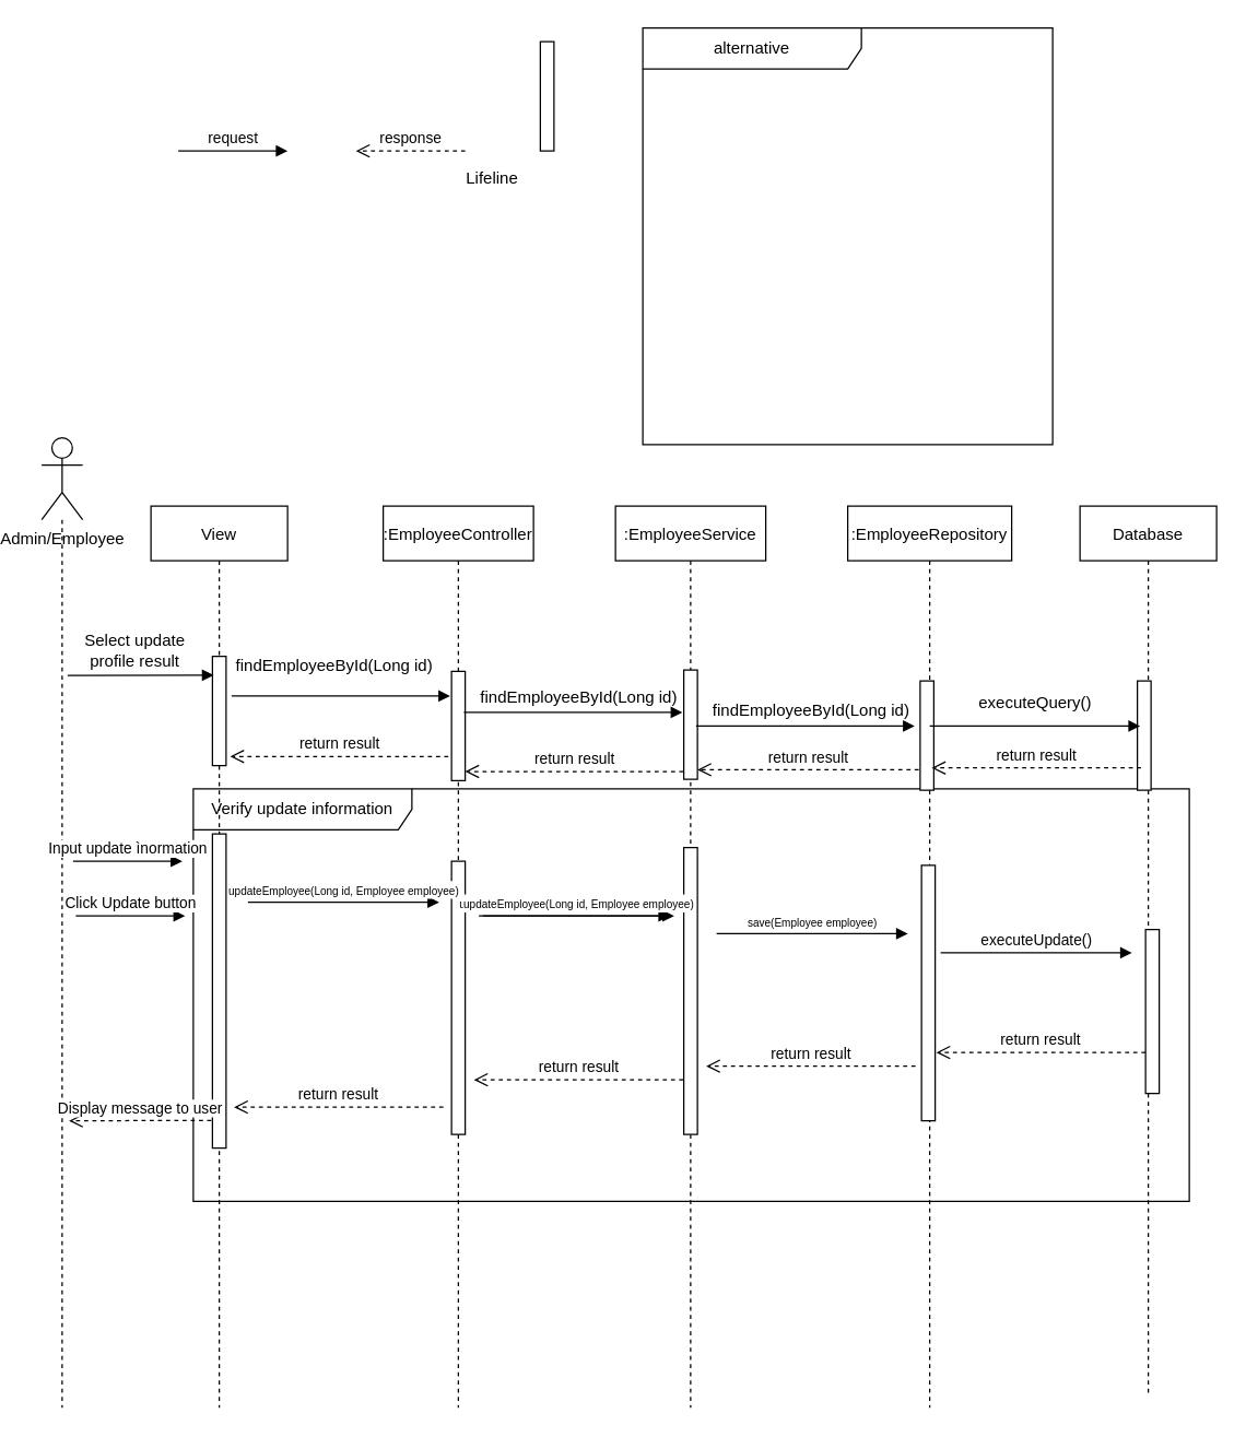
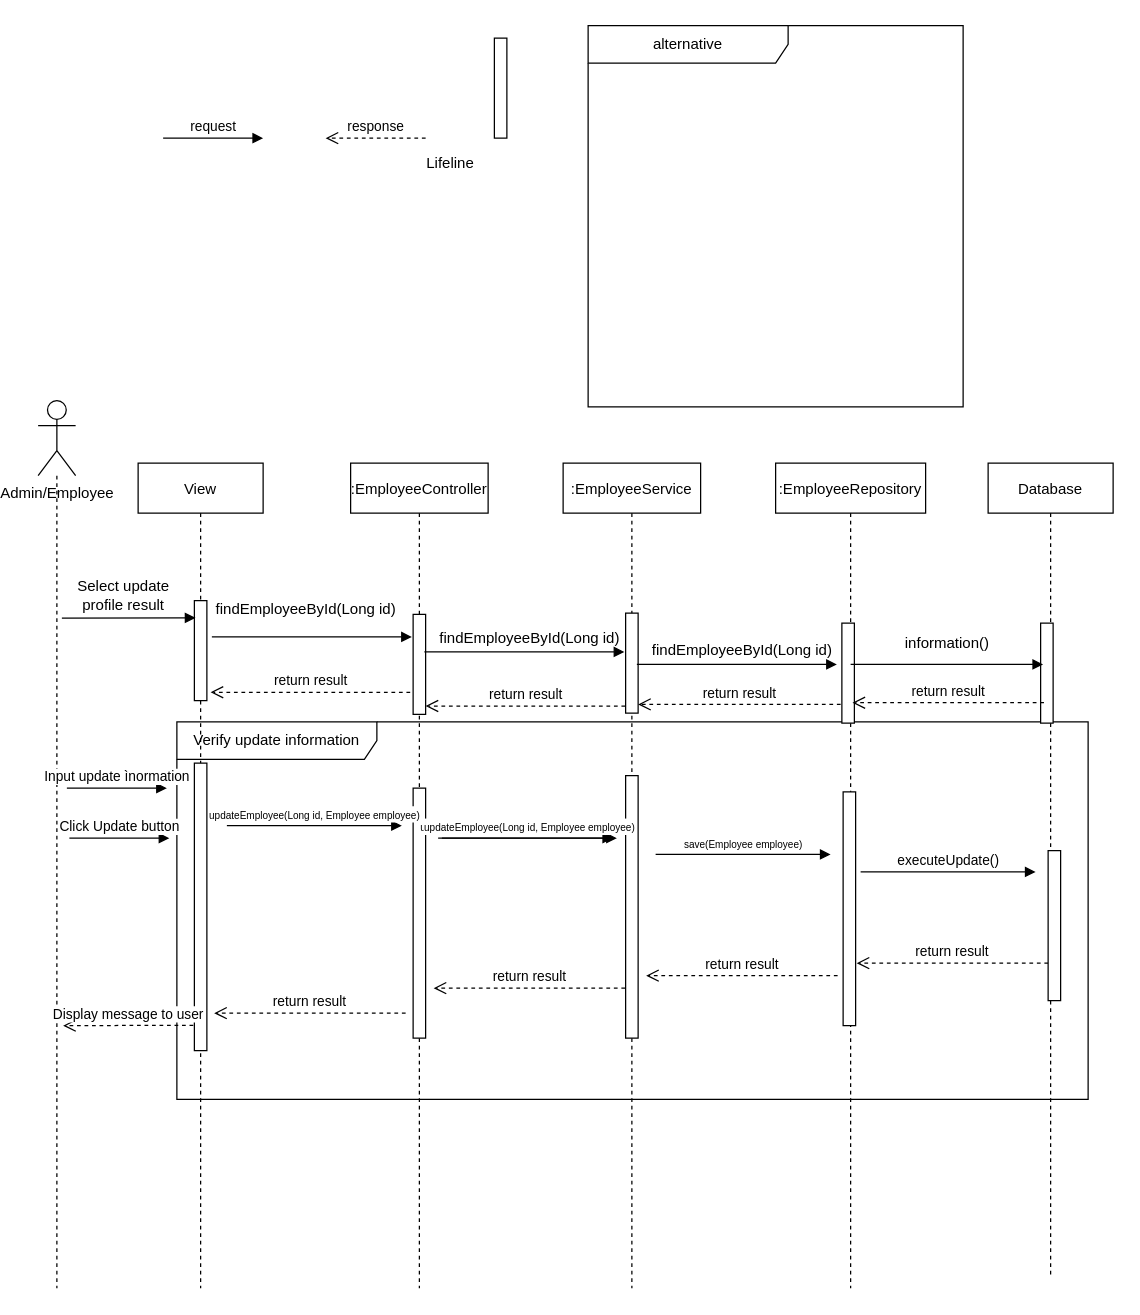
  <mxCell id="0" />
  <mxCell id="1" parent="0" />
  <mxCell id="2" value="Verify update information" style="shape=umlFrame;whiteSpace=wrap;html=1;width=160;height=30;" vertex="1" parent="1"><mxGeometry x="131" y="577" width="729" height="302" as="geometry" /></mxCell>
  <mxCell id="3" style="edgeStyle=orthogonalEdgeStyle;rounded=0;orthogonalLoop=1;jettySize=auto;html=1;dashed=1;endArrow=none;endFill=0;" parent="1" source="4" edge="1"><mxGeometry relative="1" as="geometry"><mxPoint x="35" y="1030" as="targetPoint" /></mxGeometry></mxCell>
  <mxCell id="4" value="Admin/Employee" style="shape=umlActor;verticalLabelPosition=bottom;verticalAlign=top;html=1;" parent="1" vertex="1"><mxGeometry x="20" y="320" width="30" height="60" as="geometry" /></mxCell>
  <mxCell id="5" value="View" style="shape=umlLifeline;perimeter=lifelinePerimeter;container=1;collapsible=0;recursiveResize=0;rounded=0;shadow=0;strokeWidth=1;" parent="1" vertex="1"><mxGeometry x="100" y="370" width="100" height="660" as="geometry" /></mxCell>
  <mxCell id="6" value="" style="html=1;points=[];perimeter=orthogonalPerimeter;" vertex="1" parent="5"><mxGeometry x="45" y="110" width="10" height="80" as="geometry" /></mxCell>
  <mxCell id="7" value="Input update ìnormation" style="html=1;verticalAlign=bottom;endArrow=block;" edge="1" parent="5"><mxGeometry width="80" relative="1" as="geometry"><mxPoint x="-57" y="260" as="sourcePoint" /><mxPoint x="23" y="260" as="targetPoint" /></mxGeometry></mxCell>
  <mxCell id="8" value="" style="html=1;points=[];perimeter=orthogonalPerimeter;" vertex="1" parent="5"><mxGeometry x="45" y="240" width="10" height="230" as="geometry" /></mxCell>
  <mxCell id="9" value=":EmployeeController" style="shape=umlLifeline;perimeter=lifelinePerimeter;container=1;collapsible=0;recursiveResize=0;rounded=0;shadow=0;strokeWidth=1;" parent="1" vertex="1"><mxGeometry x="270" y="370" width="110" height="660" as="geometry" /></mxCell>
  <mxCell id="10" value="" style="html=1;points=[];perimeter=orthogonalPerimeter;" vertex="1" parent="9"><mxGeometry x="50" y="121" width="10" height="80" as="geometry" /></mxCell>
  <mxCell id="11" value="" style="html=1;verticalAlign=bottom;endArrow=block;" edge="1" parent="9"><mxGeometry width="80" relative="1" as="geometry"><mxPoint x="-111" y="139" as="sourcePoint" /><mxPoint x="49" y="139" as="targetPoint" /></mxGeometry></mxCell>
  <mxCell id="12" value="" style="html=1;points=[];perimeter=orthogonalPerimeter;" vertex="1" parent="9"><mxGeometry x="50" y="260" width="10" height="200" as="geometry" /></mxCell>
  <mxCell id="13" value=":EmployeeService" style="shape=umlLifeline;perimeter=lifelinePerimeter;container=1;collapsible=0;recursiveResize=0;rounded=0;shadow=0;strokeWidth=1;" parent="1" vertex="1"><mxGeometry x="440" y="370" width="110" height="660" as="geometry" /></mxCell>
  <mxCell id="14" value="" style="html=1;points=[];perimeter=orthogonalPerimeter;" vertex="1" parent="13"><mxGeometry x="50" y="120" width="10" height="80" as="geometry" /></mxCell>
  <mxCell id="15" value="" style="html=1;points=[];perimeter=orthogonalPerimeter;" vertex="1" parent="13"><mxGeometry x="50" y="250" width="10" height="210" as="geometry" /></mxCell>
  <mxCell id="16" value="&lt;font style=&quot;font-size: 8px&quot;&gt;updateEmployee(Long id, Employee employee)&lt;/font&gt;" style="html=1;verticalAlign=bottom;endArrow=block;" edge="1" parent="13"><mxGeometry width="80" relative="1" as="geometry"><mxPoint x="-100" y="300" as="sourcePoint" /><mxPoint x="40" y="300" as="targetPoint" /></mxGeometry></mxCell>
  <mxCell id="17" value=":EmployeeRepository" style="shape=umlLifeline;perimeter=lifelinePerimeter;container=1;collapsible=0;recursiveResize=0;rounded=0;shadow=0;strokeWidth=1;" parent="1" vertex="1"><mxGeometry x="610" y="370" width="120" height="660" as="geometry" /></mxCell>
  <mxCell id="18" value="return result" style="html=1;verticalAlign=bottom;endArrow=open;dashed=1;endSize=8;exitX=0.068;exitY=0.796;exitDx=0;exitDy=0;exitPerimeter=0;" edge="1" parent="17"><mxGeometry relative="1" as="geometry"><mxPoint x="218.0" y="400" as="sourcePoint" /><mxPoint x="64.82" y="400" as="targetPoint" /></mxGeometry></mxCell>
  <mxCell id="19" value="Database" style="shape=umlLifeline;perimeter=lifelinePerimeter;container=1;collapsible=0;recursiveResize=0;rounded=0;shadow=0;strokeWidth=1;" parent="1" vertex="1"><mxGeometry x="780" y="370" width="100" height="650" as="geometry" /></mxCell>
  <mxCell id="20" value="request" style="html=1;verticalAlign=bottom;endArrow=block;" parent="1" edge="1"><mxGeometry width="80" relative="1" as="geometry"><mxPoint x="120" y="110" as="sourcePoint" /><mxPoint x="200" y="110" as="targetPoint" /></mxGeometry></mxCell>
  <mxCell id="21" value="response" style="html=1;verticalAlign=bottom;endArrow=open;dashed=1;endSize=8;" parent="1" edge="1"><mxGeometry relative="1" as="geometry"><mxPoint x="330" y="110" as="sourcePoint" /><mxPoint x="250" y="110" as="targetPoint" /></mxGeometry></mxCell>
  <mxCell id="22" value="" style="html=1;points=[];perimeter=orthogonalPerimeter;" parent="1" vertex="1"><mxGeometry x="385" y="30" width="10" height="80" as="geometry" /></mxCell>
  <mxCell id="23" value="alternative" style="shape=umlFrame;whiteSpace=wrap;html=1;width=160;height=30;" parent="1" vertex="1"><mxGeometry x="460" y="20" width="300" height="305" as="geometry" /></mxCell>
  <mxCell id="24" value="Lifeline" style="text;html=1;strokeColor=none;fillColor=none;align=center;verticalAlign=middle;whiteSpace=wrap;rounded=0;" parent="1" vertex="1"><mxGeometry x="330" y="120" width="40" height="20" as="geometry" /></mxCell>
  <mxCell id="25" value="" style="html=1;verticalAlign=bottom;endArrow=block;entryX=0.09;entryY=0.172;entryDx=0;entryDy=0;entryPerimeter=0;" edge="1" parent="1"><mxGeometry width="80" relative="1" as="geometry"><mxPoint x="39" y="494" as="sourcePoint" /><mxPoint x="145.9" y="493.76" as="targetPoint" /></mxGeometry></mxCell>
  <mxCell id="26" value="Select update &lt;br&gt;profile result" style="text;html=1;align=center;verticalAlign=middle;resizable=0;points=[];autosize=1;strokeColor=none;fillColor=none;" vertex="1" parent="1"><mxGeometry x="43" y="461" width="90" height="30" as="geometry" /></mxCell>
  <mxCell id="27" value="findEmployeeById(Long id)" style="text;html=1;align=center;verticalAlign=middle;resizable=0;points=[];autosize=1;strokeColor=none;fillColor=none;" vertex="1" parent="1"><mxGeometry x="154" y="477" width="160" height="20" as="geometry" /></mxCell>
  <mxCell id="28" value="findEmployeeById(Long id)" style="text;html=1;align=center;verticalAlign=middle;resizable=0;points=[];autosize=1;strokeColor=none;fillColor=none;" vertex="1" parent="1"><mxGeometry x="333" y="500" width="160" height="20" as="geometry" /></mxCell>
  <mxCell id="29" value="" style="html=1;verticalAlign=bottom;endArrow=block;" edge="1" parent="1"><mxGeometry width="80" relative="1" as="geometry"><mxPoint x="329" y="521" as="sourcePoint" /><mxPoint x="489" y="521" as="targetPoint" /></mxGeometry></mxCell>
  <mxCell id="30" value="" style="html=1;verticalAlign=bottom;endArrow=block;" edge="1" parent="1"><mxGeometry width="80" relative="1" as="geometry"><mxPoint x="499" y="531" as="sourcePoint" /><mxPoint x="659" y="531" as="targetPoint" /></mxGeometry></mxCell>
  <mxCell id="31" value="" style="html=1;points=[];perimeter=orthogonalPerimeter;" vertex="1" parent="1"><mxGeometry x="663" y="498" width="10" height="80" as="geometry" /></mxCell>
  <mxCell id="32" value="findEmployeeById(Long id)" style="text;html=1;align=center;verticalAlign=middle;resizable=0;points=[];autosize=1;strokeColor=none;fillColor=none;" vertex="1" parent="1"><mxGeometry x="503" y="510" width="160" height="20" as="geometry" /></mxCell>
- <mxCell id="33" value="executeQuery()" style="text;html=1;align=center;verticalAlign=middle;resizable=0;points=[];autosize=1;strokeColor=none;fillColor=none;" vertex="1" parent="1"><mxGeometry x="697" y="504" width="100" height="20" as="geometry" /></mxCell>
+ <mxCell id="33" value="information()" style="text;html=1;align=center;verticalAlign=middle;resizable=0;points=[];autosize=1;strokeColor=none;fillColor=none;" vertex="1" parent="1"><mxGeometry x="697" y="504" width="100" height="20" as="geometry" /></mxCell>
  <mxCell id="34" value="" style="html=1;points=[];perimeter=orthogonalPerimeter;" vertex="1" parent="1"><mxGeometry x="822" y="498" width="10" height="80" as="geometry" /></mxCell>
  <mxCell id="35" value="" style="html=1;verticalAlign=bottom;endArrow=block;" edge="1" parent="1"><mxGeometry width="80" relative="1" as="geometry"><mxPoint x="670" y="531" as="sourcePoint" /><mxPoint x="824" y="531" as="targetPoint" /></mxGeometry></mxCell>
  <mxCell id="36" value="return result" style="html=1;verticalAlign=bottom;endArrow=open;dashed=1;endSize=8;exitX=0.068;exitY=0.796;exitDx=0;exitDy=0;exitPerimeter=0;" edge="1" parent="1"><mxGeometry relative="1" as="geometry"><mxPoint x="824.68" y="561.68" as="sourcePoint" /><mxPoint x="671.5" y="561.68" as="targetPoint" /></mxGeometry></mxCell>
  <mxCell id="37" value="return result" style="html=1;verticalAlign=bottom;endArrow=open;dashed=1;endSize=8;" edge="1" parent="1"><mxGeometry relative="1" as="geometry"><mxPoint x="662" y="563" as="sourcePoint" /><mxPoint x="500" y="563" as="targetPoint" /></mxGeometry></mxCell>
  <mxCell id="38" value="return result" style="html=1;verticalAlign=bottom;endArrow=open;dashed=1;endSize=8;exitX=-0.035;exitY=0.929;exitDx=0;exitDy=0;exitPerimeter=0;" edge="1" parent="1" source="14" target="10"><mxGeometry relative="1" as="geometry"><mxPoint x="670" y="580" as="sourcePoint" /><mxPoint x="504.5" y="580" as="targetPoint" /></mxGeometry></mxCell>
  <mxCell id="39" value="return result" style="html=1;verticalAlign=bottom;endArrow=open;dashed=1;endSize=8;exitX=-0.035;exitY=0.929;exitDx=0;exitDy=0;exitPerimeter=0;" edge="1" parent="1"><mxGeometry relative="1" as="geometry"><mxPoint x="317.65" y="553.32" as="sourcePoint" /><mxPoint x="158" y="553.32" as="targetPoint" /></mxGeometry></mxCell>
  <mxCell id="40" value="Click Update button" style="html=1;verticalAlign=bottom;endArrow=block;" edge="1" parent="1"><mxGeometry width="80" relative="1" as="geometry"><mxPoint x="45" y="670" as="sourcePoint" /><mxPoint x="125" y="670" as="targetPoint" /></mxGeometry></mxCell>
  <mxCell id="41" value="&lt;font style=&quot;font-size: 8px&quot;&gt;updateEmployee(Long id, Employee employee)&lt;/font&gt;" style="html=1;verticalAlign=bottom;endArrow=block;" edge="1" parent="1"><mxGeometry width="80" relative="1" as="geometry"><mxPoint x="171" y="660" as="sourcePoint" /><mxPoint x="311" y="660" as="targetPoint" /></mxGeometry></mxCell>
  <mxCell id="42" value="&lt;font style=&quot;font-size: 8px&quot;&gt;updateEmployee(Long id, Employee employee)&lt;/font&gt;" style="html=1;verticalAlign=bottom;endArrow=block;" edge="1" parent="1"><mxGeometry width="80" relative="1" as="geometry"><mxPoint x="343" y="670" as="sourcePoint" /><mxPoint x="483" y="670" as="targetPoint" /></mxGeometry></mxCell>
  <mxCell id="43" value="" style="html=1;points=[];perimeter=orthogonalPerimeter;" vertex="1" parent="1"><mxGeometry x="664" y="633" width="10" height="187" as="geometry" /></mxCell>
  <mxCell id="44" value="&lt;font style=&quot;font-size: 8px&quot;&gt;save(Employee employee)&lt;/font&gt;" style="html=1;verticalAlign=bottom;endArrow=block;" edge="1" parent="1"><mxGeometry width="80" relative="1" as="geometry"><mxPoint x="514" y="683" as="sourcePoint" /><mxPoint x="654" y="683" as="targetPoint" /></mxGeometry></mxCell>
  <mxCell id="45" value="" style="html=1;points=[];perimeter=orthogonalPerimeter;" vertex="1" parent="1"><mxGeometry x="828" y="680" width="10" height="120" as="geometry" /></mxCell>
  <mxCell id="46" value="&lt;font style=&quot;font-size: 11px&quot;&gt;executeUpdate()&lt;/font&gt;" style="html=1;verticalAlign=bottom;endArrow=block;" edge="1" parent="1"><mxGeometry width="80" relative="1" as="geometry"><mxPoint x="678" y="697" as="sourcePoint" /><mxPoint x="818" y="697" as="targetPoint" /></mxGeometry></mxCell>
  <mxCell id="47" value="return result" style="html=1;verticalAlign=bottom;endArrow=open;dashed=1;endSize=8;exitX=0.068;exitY=0.796;exitDx=0;exitDy=0;exitPerimeter=0;" edge="1" parent="1"><mxGeometry relative="1" as="geometry"><mxPoint x="659.59" y="780" as="sourcePoint" /><mxPoint x="506.41" y="780" as="targetPoint" /></mxGeometry></mxCell>
  <mxCell id="48" value="return result" style="html=1;verticalAlign=bottom;endArrow=open;dashed=1;endSize=8;exitX=0.068;exitY=0.796;exitDx=0;exitDy=0;exitPerimeter=0;" edge="1" parent="1"><mxGeometry relative="1" as="geometry"><mxPoint x="489.59" y="790" as="sourcePoint" /><mxPoint x="336.41" y="790" as="targetPoint" /></mxGeometry></mxCell>
  <mxCell id="49" value="return result" style="html=1;verticalAlign=bottom;endArrow=open;dashed=1;endSize=8;exitX=0.068;exitY=0.796;exitDx=0;exitDy=0;exitPerimeter=0;" edge="1" parent="1"><mxGeometry relative="1" as="geometry"><mxPoint x="314" y="810" as="sourcePoint" /><mxPoint x="160.82" y="810" as="targetPoint" /></mxGeometry></mxCell>
  <mxCell id="50" value="Display message to user" style="html=1;verticalAlign=bottom;endArrow=open;dashed=1;endSize=8;exitX=-0.089;exitY=0.912;exitDx=0;exitDy=0;exitPerimeter=0;" edge="1" parent="1" source="8"><mxGeometry relative="1" as="geometry"><mxPoint x="193.18" y="820" as="sourcePoint" /><mxPoint x="40" y="820" as="targetPoint" /></mxGeometry></mxCell>
